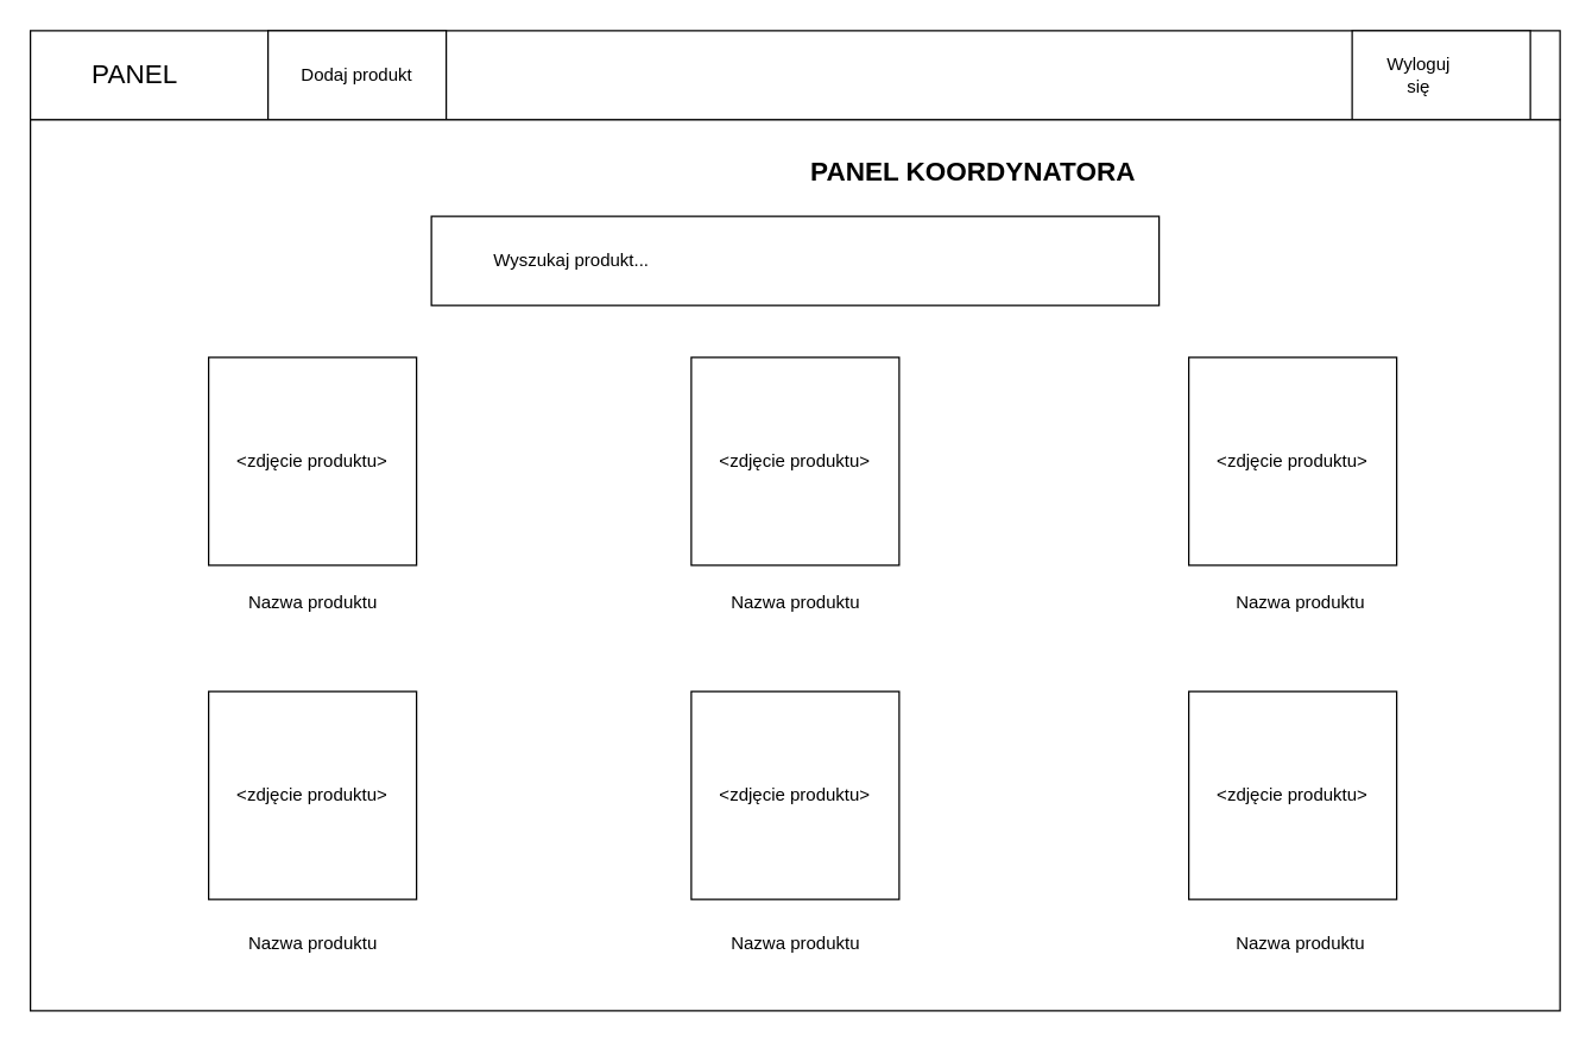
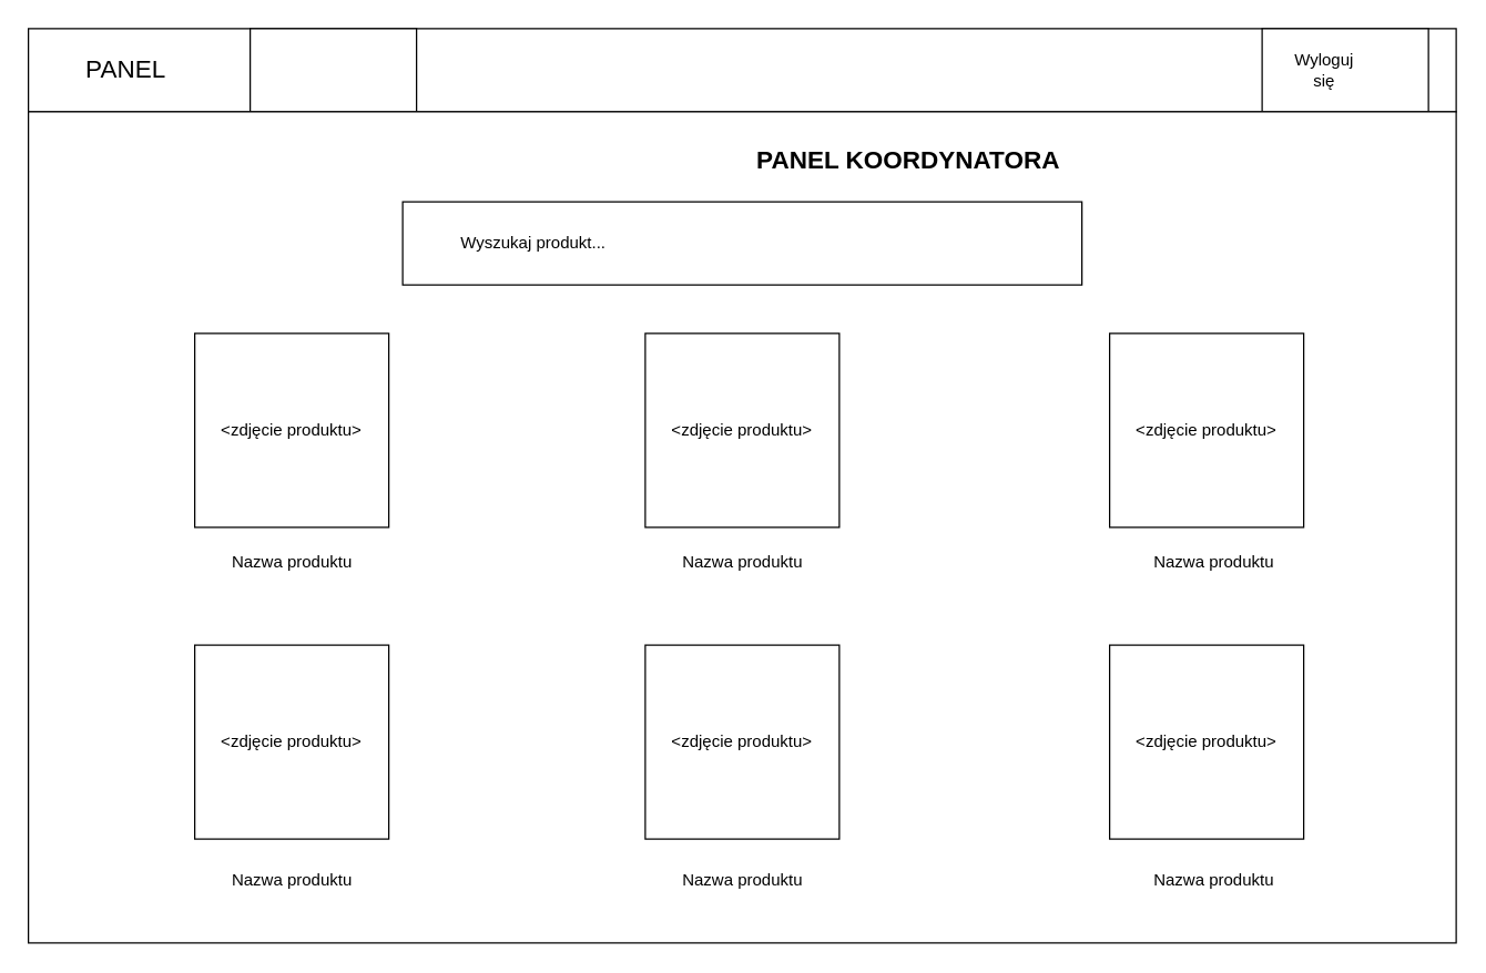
  <mxCell id="0" />
  <mxCell id="1" parent="0" />
  <mxCell id="2" value="" style="rounded=0;whiteSpace=wrap;html=1;" parent="1" vertex="1"><mxGeometry y="20" width="1030" height="60" as="geometry" x="20" /></mxCell>
  <mxCell id="3" value="" style="rounded=0;whiteSpace=wrap;html=1;" parent="1" vertex="1"><mxGeometry x="180" y="20" width="120" height="60" as="geometry" /></mxCell>
- <mxCell id="4" value="Dodaj produkt" style="text;html=1;align=center;verticalAlign=middle;whiteSpace=wrap;rounded=0;" parent="1" vertex="1"><mxGeometry x="190" y="35" width="100" height="30" as="geometry" /></mxCell>
  <mxCell id="5" value="" style="rounded=0;whiteSpace=wrap;html=1;" parent="1" vertex="1"><mxGeometry x="910" y="20" width="120" height="60" as="geometry" /></mxCell>
  <mxCell id="6" value="Wyloguj się" style="text;html=1;align=center;verticalAlign=middle;whiteSpace=wrap;rounded=0;" parent="1" vertex="1"><mxGeometry x="925" y="35" width="60" height="30" as="geometry" /></mxCell>
  <mxCell id="7" value="" style="rounded=0;whiteSpace=wrap;html=1;" parent="1" vertex="1"><mxGeometry y="80" width="1030" height="600" as="geometry" x="20" /></mxCell>
  <mxCell id="8" value="&lt;font style=&quot;font-size: 18px;&quot;&gt;PANEL&lt;/font&gt;" style="text;html=1;align=center;verticalAlign=middle;resizable=0;points=[];autosize=1;strokeColor=none;fillColor=none;" parent="1" vertex="1"><mxGeometry x="50" y="30" width="80" height="40" as="geometry" /></mxCell>
  <mxCell id="9" value="" style="rounded=0;whiteSpace=wrap;html=1;" parent="1" vertex="1"><mxGeometry x="290" y="145" width="490" height="60" as="geometry" /></mxCell>
  <mxCell id="10" value="Wyszukaj produkt..." style="text;html=1;align=center;verticalAlign=middle;resizable=0;points=[];autosize=1;strokeColor=none;fillColor=none;" parent="1" vertex="1"><mxGeometry x="319" y="160" width="130" height="30" as="geometry" /></mxCell>
  <mxCell id="11" value="" style="whiteSpace=wrap;html=1;aspect=fixed;" parent="1" vertex="1"><mxGeometry x="140" y="240" width="140" height="140" as="geometry" /></mxCell>
  <mxCell id="12" value="" style="whiteSpace=wrap;html=1;aspect=fixed;" parent="1" vertex="1"><mxGeometry x="800" y="240" width="140" height="140" as="geometry" /></mxCell>
  <mxCell id="13" value="" style="whiteSpace=wrap;html=1;aspect=fixed;" parent="1" vertex="1"><mxGeometry x="465" y="240" width="140" height="140" as="geometry" /></mxCell>
  <mxCell id="14" value="Nazwa produktu" style="text;html=1;align=center;verticalAlign=middle;resizable=0;points=[];autosize=1;strokeColor=none;fillColor=none;" parent="1" vertex="1"><mxGeometry x="155" y="390" width="110" height="30" as="geometry" /></mxCell>
  <mxCell id="15" value="Nazwa produktu" style="text;html=1;align=center;verticalAlign=middle;resizable=0;points=[];autosize=1;strokeColor=none;fillColor=none;" parent="1" vertex="1"><mxGeometry x="480" y="390" width="110" height="30" as="geometry" /></mxCell>
  <mxCell id="16" value="" style="whiteSpace=wrap;html=1;aspect=fixed;" parent="1" vertex="1"><mxGeometry x="140" y="465" width="140" height="140" as="geometry" /></mxCell>
  <mxCell id="17" value="" style="whiteSpace=wrap;html=1;aspect=fixed;" parent="1" vertex="1"><mxGeometry x="800" y="465" width="140" height="140" as="geometry" /></mxCell>
  <mxCell id="18" value="" style="whiteSpace=wrap;html=1;aspect=fixed;" parent="1" vertex="1"><mxGeometry x="465" y="465" width="140" height="140" as="geometry" /></mxCell>
  <mxCell id="19" value="&amp;lt;zdjęcie produktu&amp;gt;" style="text;html=1;align=center;verticalAlign=middle;whiteSpace=wrap;rounded=0;" vertex="1" parent="1"><mxGeometry x="150" y="295" width="120" height="30" as="geometry" /></mxCell>
  <mxCell id="20" value="&amp;lt;zdjęcie produktu&amp;gt;" style="text;html=1;align=center;verticalAlign=middle;whiteSpace=wrap;rounded=0;" vertex="1" parent="1"><mxGeometry x="475" y="295" width="120" height="30" as="geometry" /></mxCell>
  <mxCell id="21" value="&amp;lt;zdjęcie produktu&amp;gt;" style="text;html=1;align=center;verticalAlign=middle;whiteSpace=wrap;rounded=0;" vertex="1" parent="1"><mxGeometry x="810" y="295" width="120" height="30" as="geometry" /></mxCell>
  <mxCell id="22" value="&amp;lt;zdjęcie produktu&amp;gt;" style="text;html=1;align=center;verticalAlign=middle;whiteSpace=wrap;rounded=0;" vertex="1" parent="1"><mxGeometry x="150" y="520" width="120" height="30" as="geometry" /></mxCell>
  <mxCell id="23" value="&amp;lt;zdjęcie produktu&amp;gt;" style="text;html=1;align=center;verticalAlign=middle;whiteSpace=wrap;rounded=0;" vertex="1" parent="1"><mxGeometry x="475" y="520" width="120" height="30" as="geometry" /></mxCell>
  <mxCell id="24" value="&amp;lt;zdjęcie produktu&amp;gt;" style="text;html=1;align=center;verticalAlign=middle;whiteSpace=wrap;rounded=0;" vertex="1" parent="1"><mxGeometry x="810" y="520" width="120" height="30" as="geometry" /></mxCell>
  <mxCell id="25" value="Nazwa produktu" style="text;html=1;align=center;verticalAlign=middle;resizable=0;points=[];autosize=1;strokeColor=none;fillColor=none;" vertex="1" parent="1"><mxGeometry x="820" y="390" width="110" height="30" as="geometry" /></mxCell>
  <mxCell id="26" value="Nazwa produktu" style="text;html=1;align=center;verticalAlign=middle;resizable=0;points=[];autosize=1;strokeColor=none;fillColor=none;" vertex="1" parent="1"><mxGeometry x="155" y="620" width="110" height="30" as="geometry" /></mxCell>
  <mxCell id="27" value="Nazwa produktu" style="text;html=1;align=center;verticalAlign=middle;resizable=0;points=[];autosize=1;strokeColor=none;fillColor=none;" vertex="1" parent="1"><mxGeometry x="480" y="620" width="110" height="30" as="geometry" /></mxCell>
  <mxCell id="28" value="Nazwa produktu" style="text;html=1;align=center;verticalAlign=middle;resizable=0;points=[];autosize=1;strokeColor=none;fillColor=none;" vertex="1" parent="1"><mxGeometry x="820" y="620" width="110" height="30" as="geometry" /></mxCell>
  <mxCell id="29" value="&lt;b&gt;&lt;font style=&quot;font-size: 18px;&quot;&gt;PANEL KOORDYNATORA&lt;/font&gt;&lt;/b&gt;" style="text;html=1;align=center;verticalAlign=middle;whiteSpace=wrap;rounded=0;" vertex="1" parent="1"><mxGeometry x="472" y="100" width="366" height="30" as="geometry" /></mxCell>
